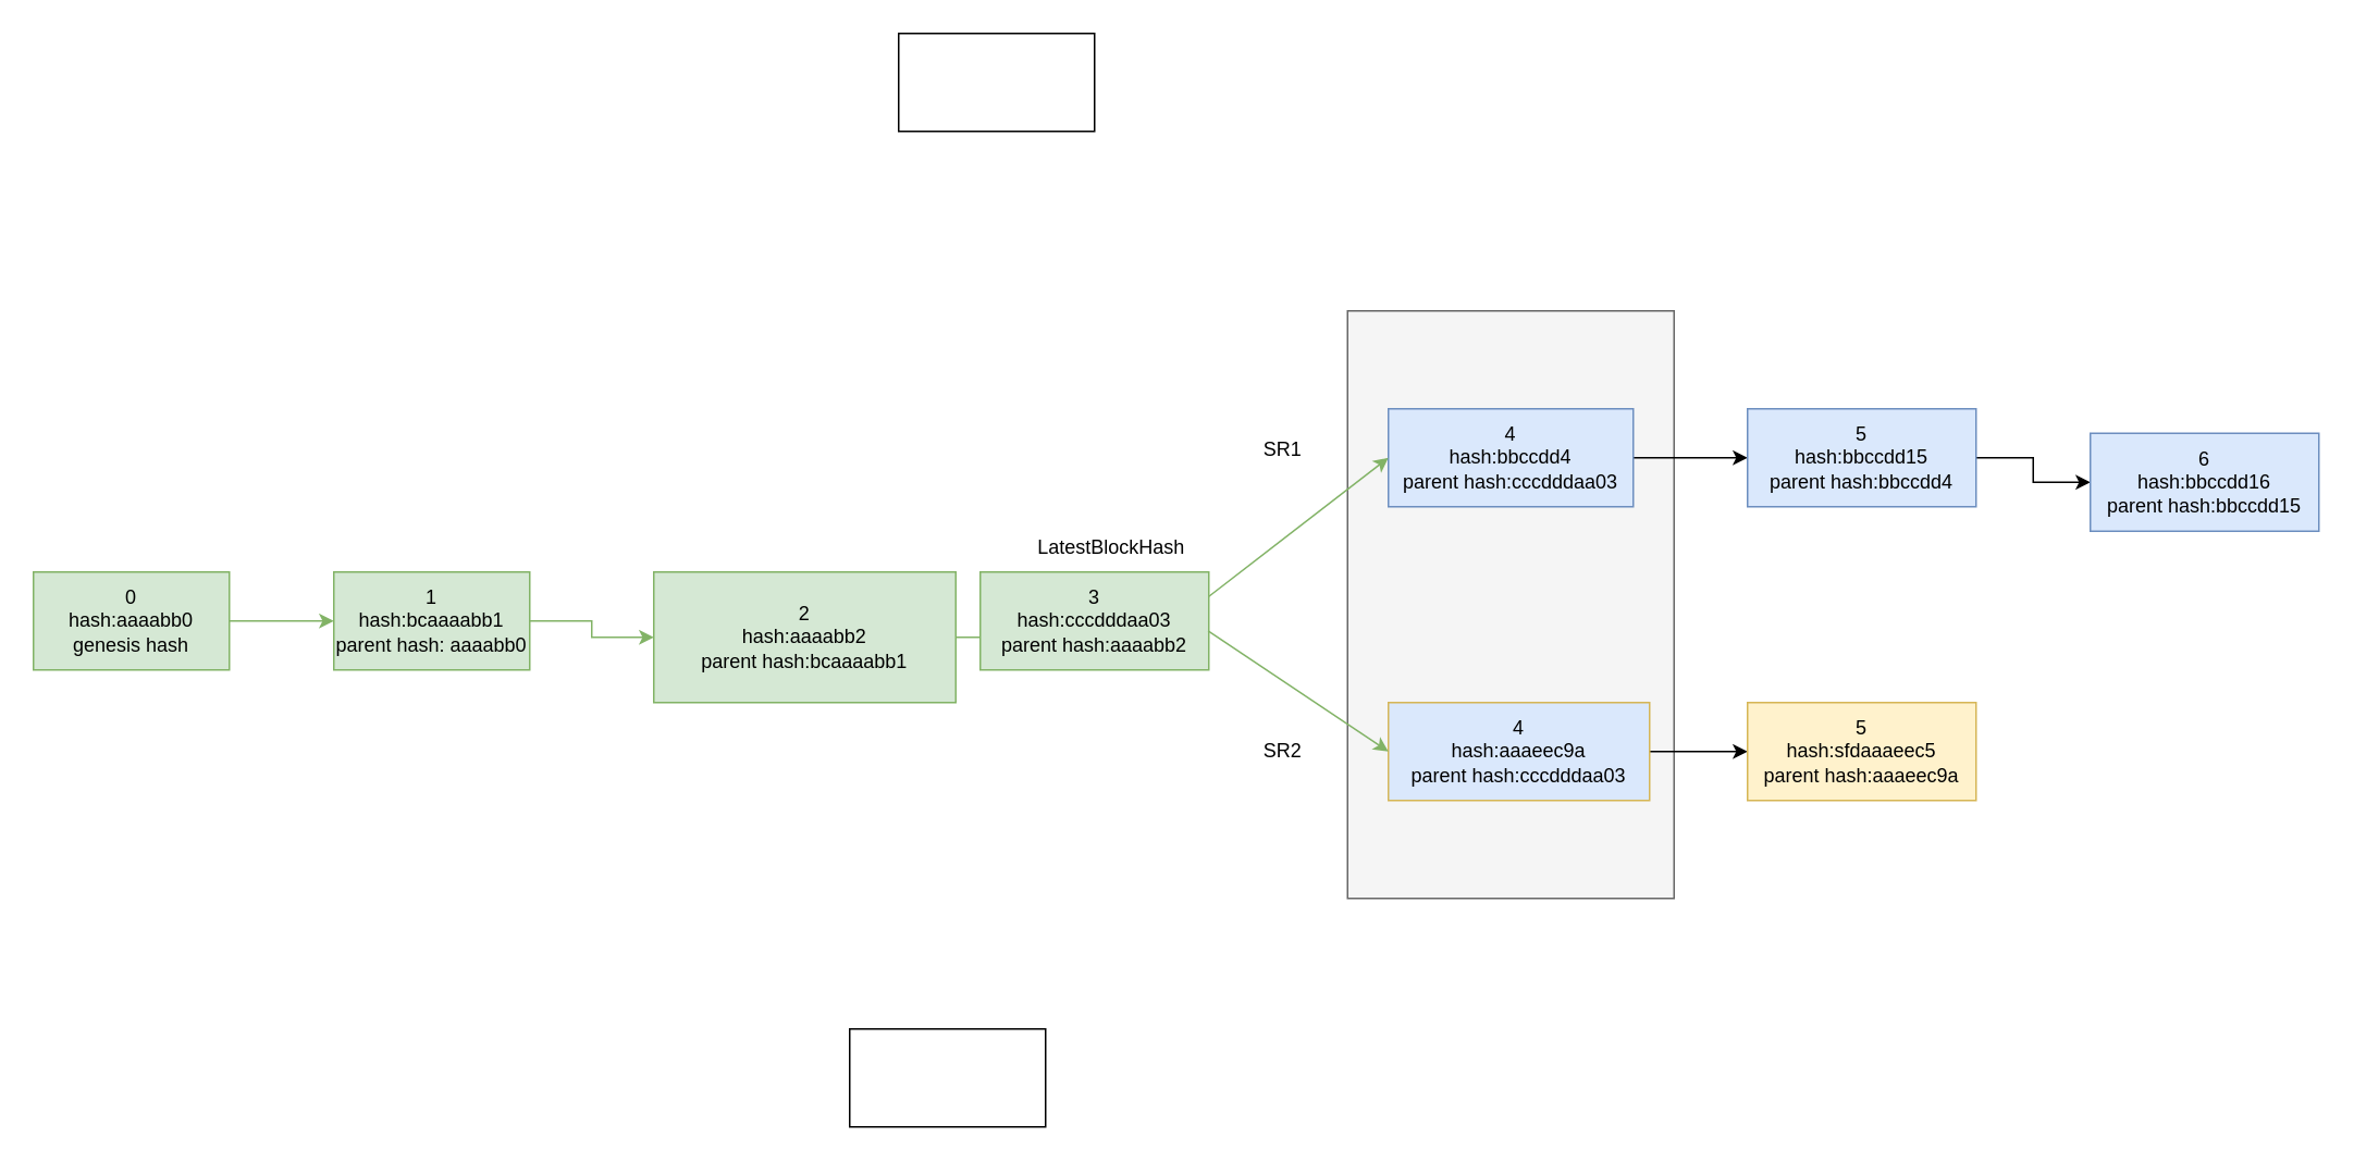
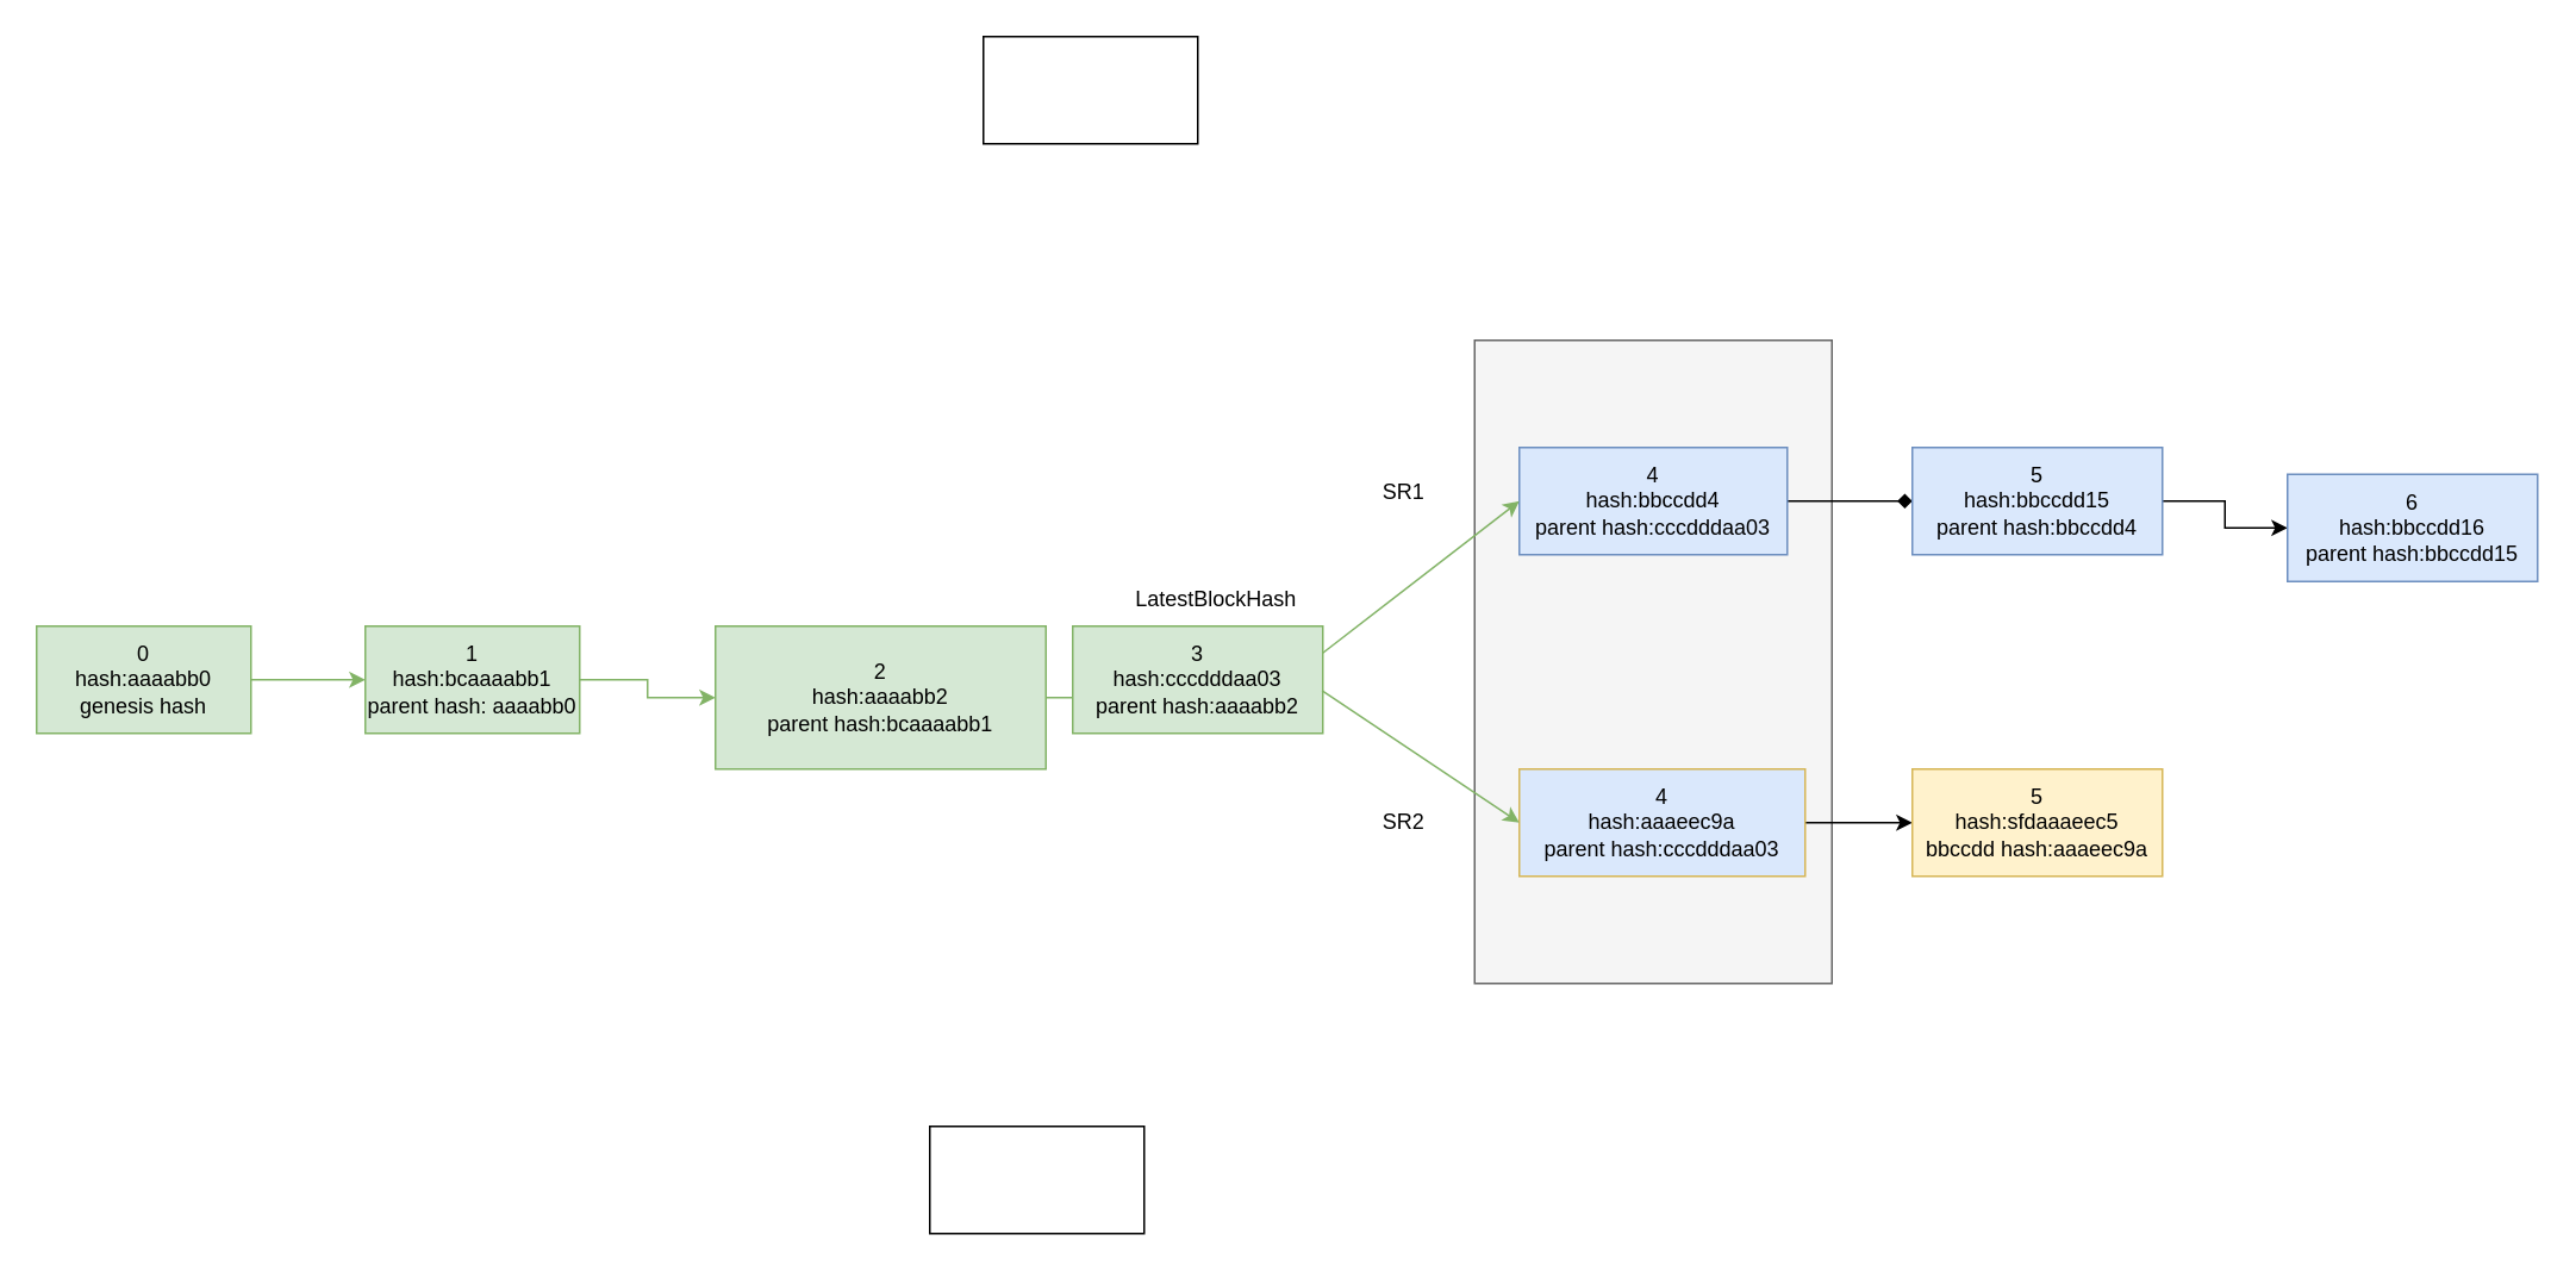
  <mxCell id="0" />
  <mxCell id="1" parent="0" />
  <mxCell id="2" value="" style="rounded=0;whiteSpace=wrap;html=1;fillColor=#f5f5f5;fontColor=#333333;strokeColor=#666666;" parent="1" vertex="1"><mxGeometry x="825" y="190" width="200" height="360" as="geometry" /></mxCell>
  <mxCell id="3" value="" style="edgeStyle=orthogonalEdgeStyle;rounded=0;orthogonalLoop=1;jettySize=auto;html=1;fillColor=#d5e8d4;strokeColor=#82b366;" parent="1" source="4" target="6" edge="1"><mxGeometry relative="1" as="geometry" /></mxCell>
  <mxCell id="4" value="0&lt;br&gt;hash:aaaabb0&lt;br&gt;genesis hash" style="rounded=0;whiteSpace=wrap;html=1;fillColor=#d5e8d4;strokeColor=#82b366;" parent="1" vertex="1"><mxGeometry x="20" y="350" width="120" height="60" as="geometry" /></mxCell>
  <mxCell id="5" value="" style="edgeStyle=orthogonalEdgeStyle;rounded=0;orthogonalLoop=1;jettySize=auto;html=1;fillColor=#d5e8d4;strokeColor=#82b366;" parent="1" source="6" target="8" edge="1"><mxGeometry relative="1" as="geometry" /></mxCell>
  <mxCell id="6" value="1&lt;br&gt;hash:bcaaaabb1&lt;br&gt;parent hash: aaaabb0" style="rounded=0;whiteSpace=wrap;html=1;fillColor=#d5e8d4;strokeColor=#82b366;" parent="1" vertex="1"><mxGeometry x="204" y="350" width="120" height="60" as="geometry" /></mxCell>
  <mxCell id="7" value="" style="edgeStyle=orthogonalEdgeStyle;rounded=0;orthogonalLoop=1;jettySize=auto;html=1;fillColor=#d5e8d4;strokeColor=#82b366;" parent="1" source="8" target="9" edge="1"><mxGeometry relative="1" as="geometry" /></mxCell>
  <mxCell id="8" value="2&lt;br&gt;hash:aaaabb2&lt;br&gt;parent hash:bcaaaabb1" style="rounded=0;whiteSpace=wrap;html=1;fillColor=#d5e8d4;strokeColor=#82b366;" parent="1" vertex="1"><mxGeometry x="400" y="350" width="185" height="80" as="geometry" /></mxCell>
  <mxCell id="9" value="3&lt;br&gt;hash:cccdddaa03&lt;br&gt;parent hash:aaaabb2" style="rounded=0;whiteSpace=wrap;html=1;fillColor=#d5e8d4;strokeColor=#82b366;" parent="1" vertex="1"><mxGeometry x="600" y="350" width="140" height="60" as="geometry" /></mxCell>
- <mxCell id="10" value="" style="edgeStyle=orthogonalEdgeStyle;rounded=0;orthogonalLoop=1;jettySize=auto;html=1;" parent="1" source="11" target="17" edge="1"><mxGeometry relative="1" as="geometry" /></mxCell>
+ <mxCell id="10" value="" style="edgeStyle=orthogonalEdgeStyle;rounded=0;orthogonalLoop=1;jettySize=auto;html=1;endArrow=diamond;" parent="1" source="11" target="17" edge="1"><mxGeometry relative="1" as="geometry" /></mxCell>
  <mxCell id="11" value="4&lt;br&gt;hash:bbccdd4&lt;br&gt;parent hash:cccdddaa03" style="rounded=0;whiteSpace=wrap;html=1;fillColor=#dae8fc;strokeColor=#6c8ebf;" parent="1" vertex="1"><mxGeometry x="850" y="250" width="150" height="60" as="geometry" /></mxCell>
  <mxCell id="12" value="" style="endArrow=classic;html=1;rounded=0;exitX=1;exitY=0.25;exitDx=0;exitDy=0;entryX=0;entryY=0.5;entryDx=0;entryDy=0;fillColor=#d5e8d4;strokeColor=#82b366;" parent="1" source="9" target="11" edge="1"><mxGeometry width="50" height="50" relative="1" as="geometry"><mxPoint x="760" y="320" as="sourcePoint" /><mxPoint x="810" y="270" as="targetPoint" /></mxGeometry></mxCell>
  <mxCell id="13" value="" style="edgeStyle=orthogonalEdgeStyle;rounded=0;orthogonalLoop=1;jettySize=auto;html=1;" parent="1" source="14" target="18" edge="1"><mxGeometry relative="1" as="geometry" /></mxCell>
  <mxCell id="14" value="4&lt;br&gt;hash:aaaeec9a&lt;br&gt;parent hash:cccdddaa03" style="rounded=0;whiteSpace=wrap;html=1;fillColor=#dae8fc;strokeColor=#d6b656;" parent="1" vertex="1"><mxGeometry x="850" y="430" width="160" height="60" as="geometry" /></mxCell>
  <mxCell id="15" value="" style="endArrow=classic;html=1;rounded=0;exitX=0.997;exitY=0.601;exitDx=0;exitDy=0;entryX=0;entryY=0.5;entryDx=0;entryDy=0;exitPerimeter=0;fillColor=#d5e8d4;strokeColor=#82b366;" parent="1" source="9" target="14" edge="1"><mxGeometry width="50" height="50" relative="1" as="geometry"><mxPoint x="750" y="375" as="sourcePoint" /><mxPoint x="820" y="280" as="targetPoint" /></mxGeometry></mxCell>
  <mxCell id="16" value="" style="edgeStyle=orthogonalEdgeStyle;rounded=0;orthogonalLoop=1;jettySize=auto;html=1;" parent="1" source="17" target="19" edge="1"><mxGeometry relative="1" as="geometry" /></mxCell>
  <mxCell id="17" value="5&lt;br&gt;hash:bbccdd15&lt;br&gt;parent hash:bbccdd4" style="rounded=0;whiteSpace=wrap;html=1;fillColor=#dae8fc;strokeColor=#6c8ebf;" parent="1" vertex="1"><mxGeometry x="1070" y="250" width="140" height="60" as="geometry" /></mxCell>
- <mxCell id="18" value="5&lt;br&gt;hash:sfdaaaeec5&lt;br&gt;parent hash:aaaeec9a" style="rounded=0;whiteSpace=wrap;html=1;fillColor=#fff2cc;strokeColor=#d6b656;" parent="1" vertex="1"><mxGeometry x="1070" y="430" width="140" height="60" as="geometry" /></mxCell>
+ <mxCell id="18" value="5&lt;br&gt;hash:sfdaaaeec5&lt;br&gt;bbccdd hash:aaaeec9a" style="rounded=0;whiteSpace=wrap;html=1;fillColor=#fff2cc;strokeColor=#d6b656;" parent="1" vertex="1"><mxGeometry x="1070" y="430" width="140" height="60" as="geometry" /></mxCell>
  <mxCell id="19" value="6&lt;br&gt;hash:bbccdd16&lt;br&gt;parent hash:bbccdd15" style="rounded=0;whiteSpace=wrap;html=1;fillColor=#dae8fc;strokeColor=#6c8ebf;" parent="1" vertex="1"><mxGeometry x="1280" y="265" width="140" height="60" as="geometry" /></mxCell>
  <mxCell id="20" value="LatestBlockHash" style="text;html=1;align=center;verticalAlign=middle;resizable=0;points=[];autosize=1;strokeColor=none;fillColor=none;" parent="1" vertex="1"><mxGeometry x="625" y="320" width="110" height="30" as="geometry" /></mxCell>
  <mxCell id="21" value="SR1" style="text;html=1;align=center;verticalAlign=middle;resizable=0;points=[];autosize=1;strokeColor=none;fillColor=none;" parent="1" vertex="1"><mxGeometry x="760" y="260" width="50" height="30" as="geometry" /></mxCell>
  <mxCell id="22" value="SR2" style="text;html=1;align=center;verticalAlign=middle;resizable=0;points=[];autosize=1;strokeColor=none;fillColor=none;" parent="1" vertex="1"><mxGeometry x="760" y="445" width="50" height="30" as="geometry" /></mxCell>
  <mxCell id="23" value="" style="rounded=0;whiteSpace=wrap;html=1;" vertex="1" parent="1"><mxGeometry x="550" y="20" width="120" height="60" as="geometry" /></mxCell>
  <mxCell id="24" value="" style="rounded=0;whiteSpace=wrap;html=1;" vertex="1" parent="1"><mxGeometry x="520" y="630" width="120" height="60" as="geometry" /></mxCell>
